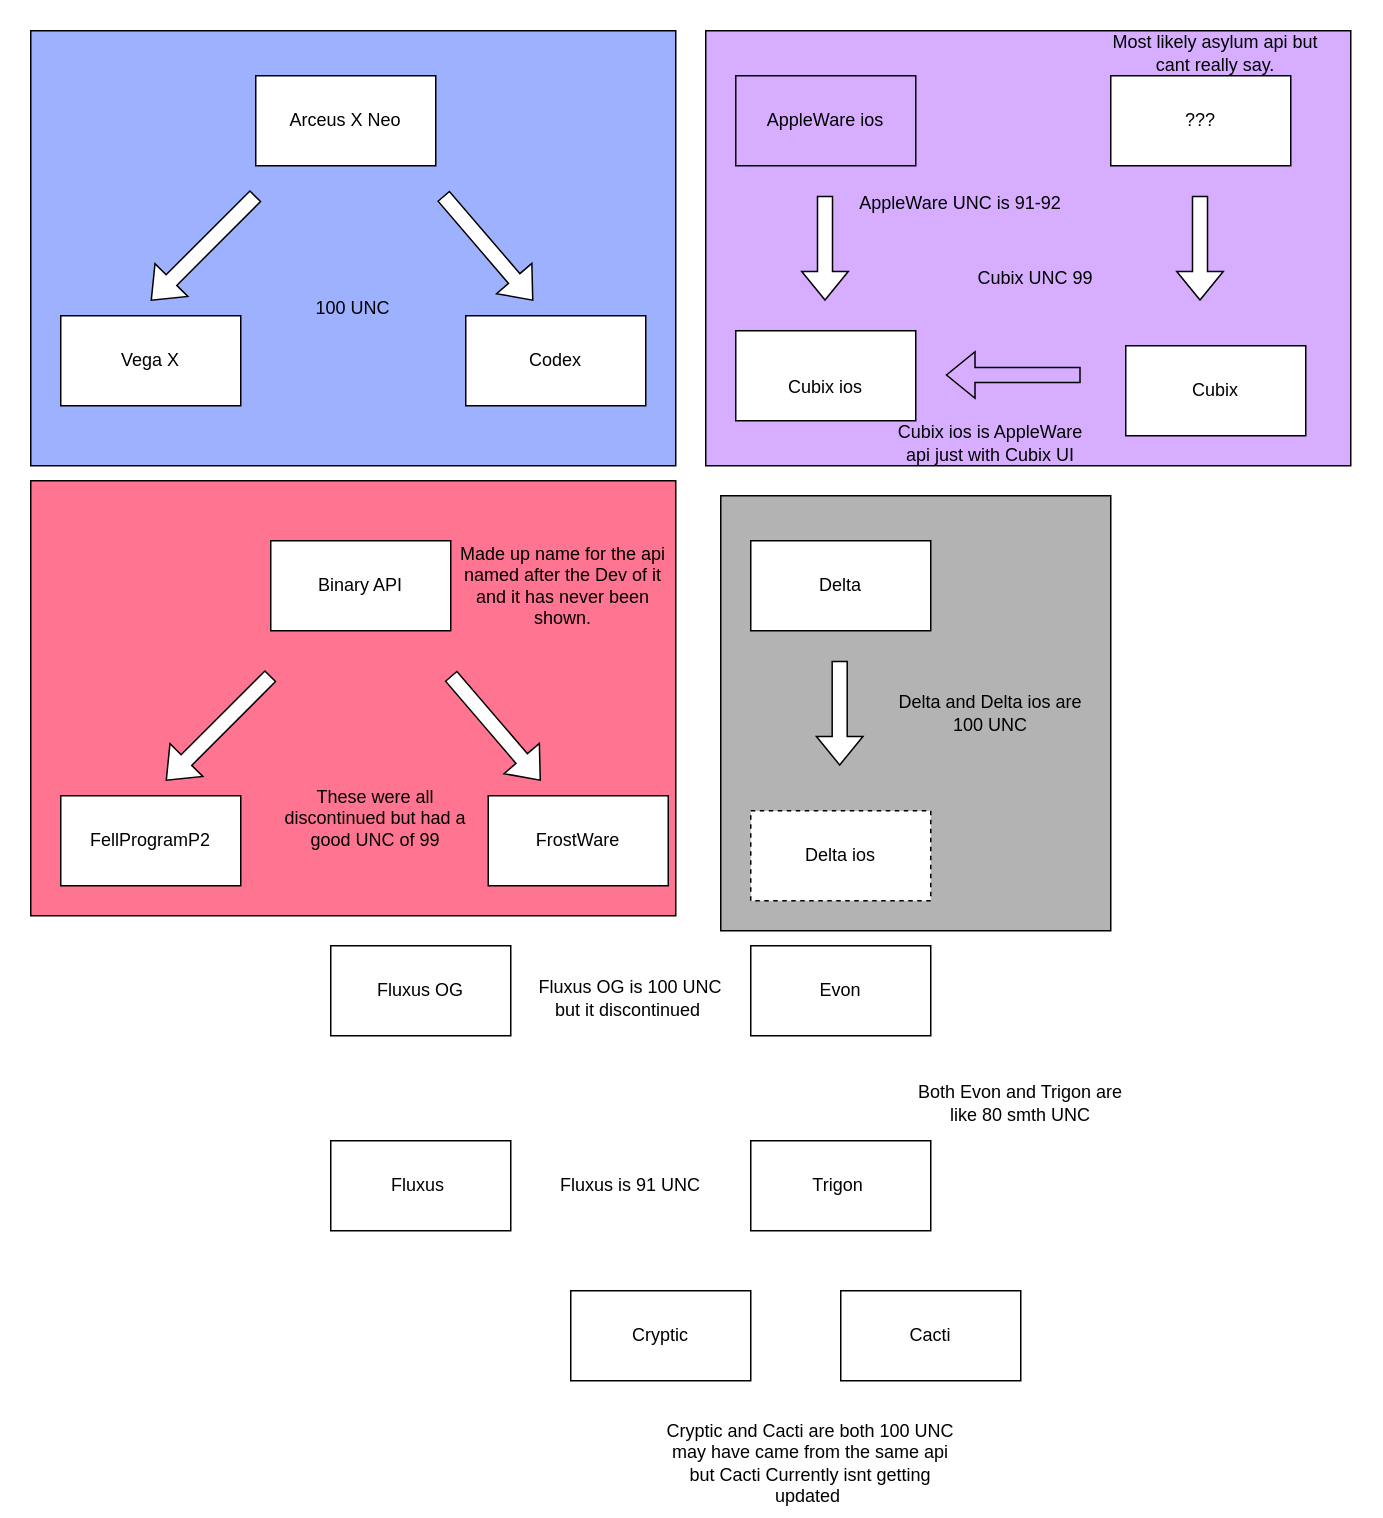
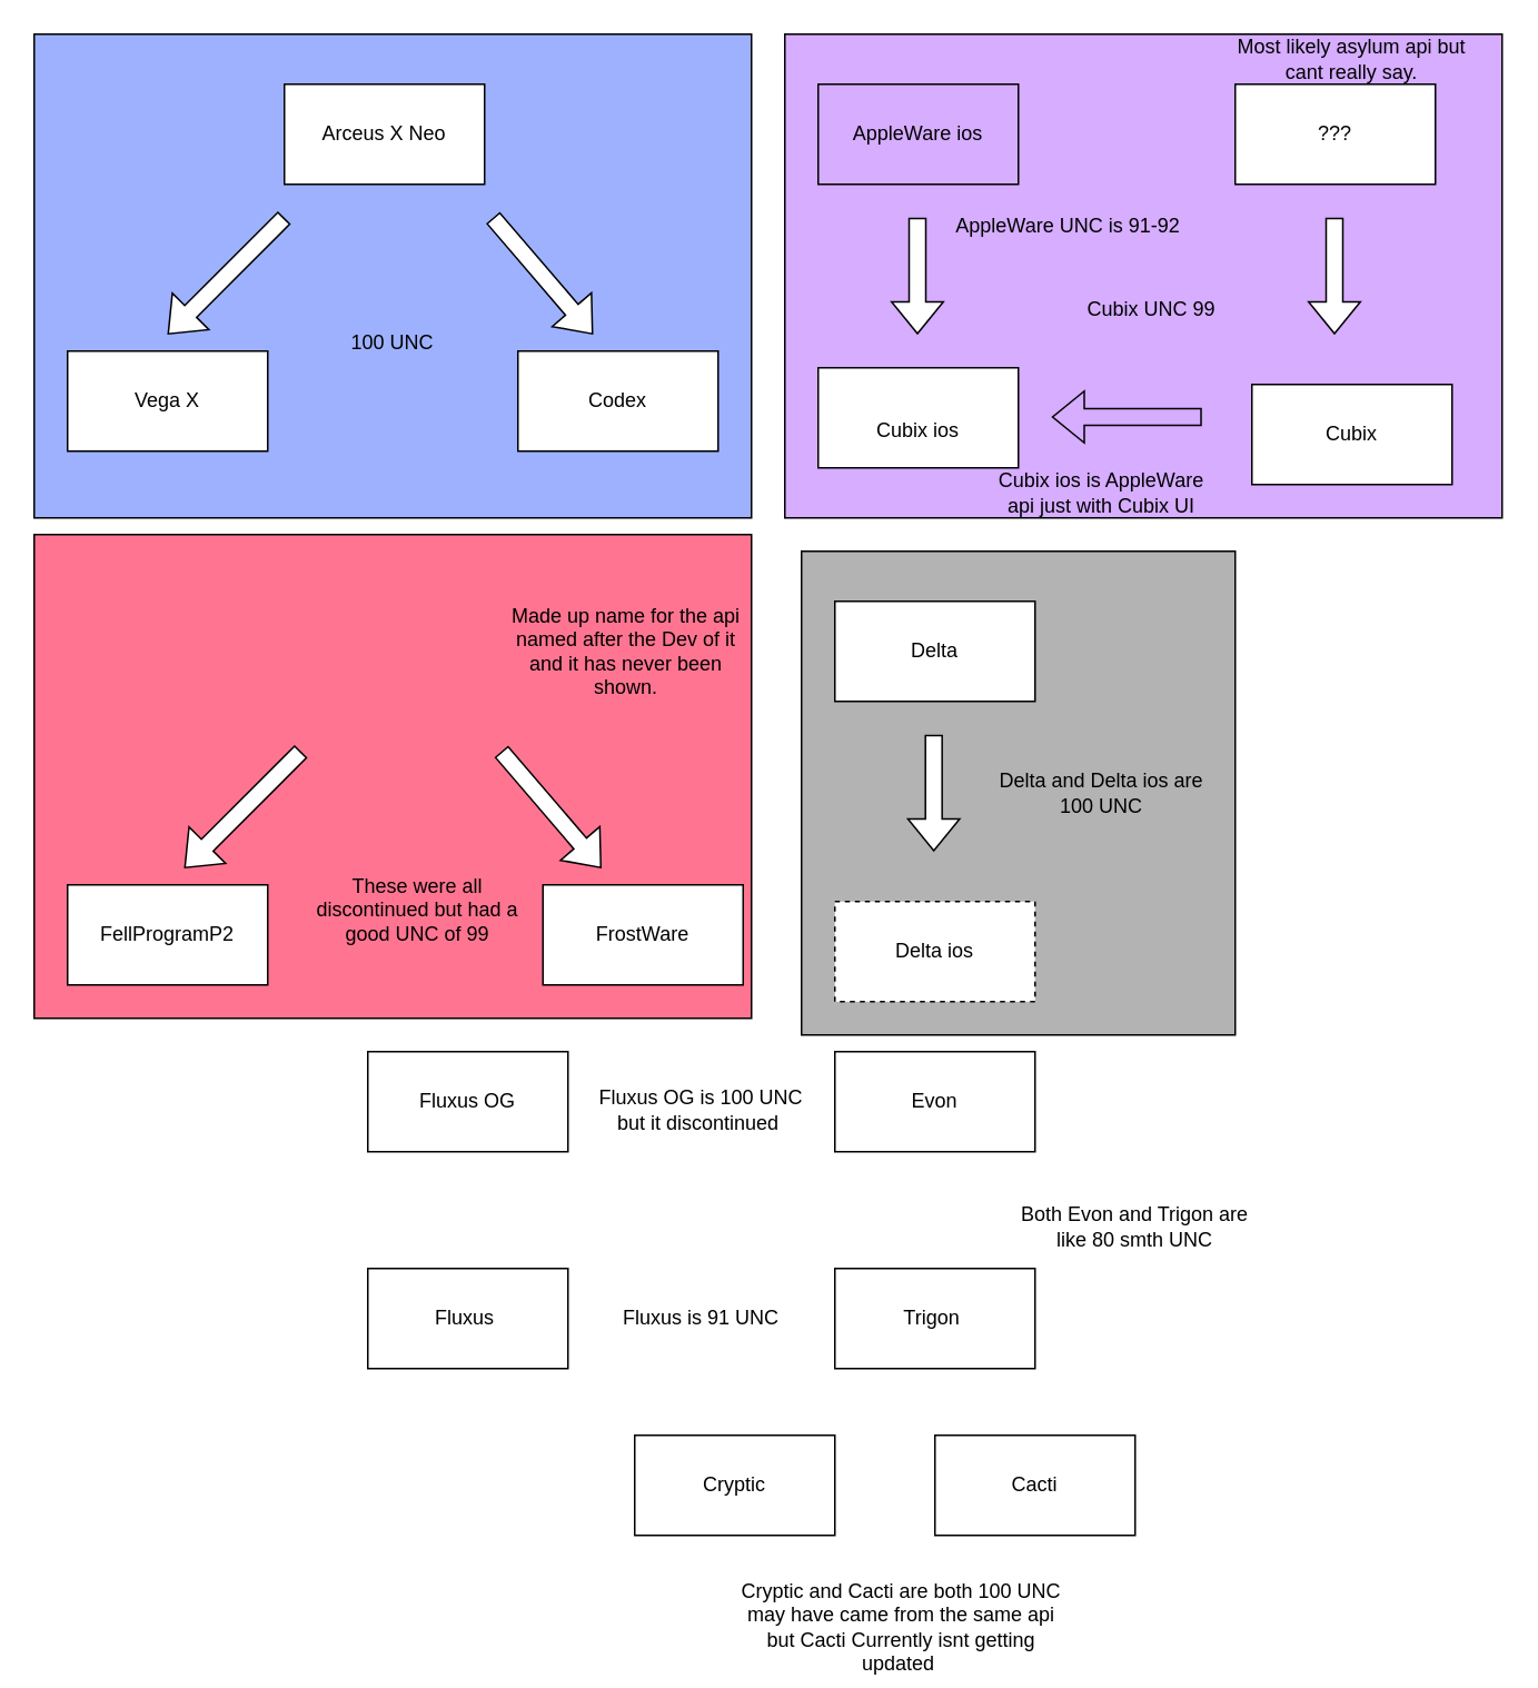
  <mxCell id="0" />
  <mxCell id="1" parent="0" />
  <mxCell id="2" value="" style="rounded=0;whiteSpace=wrap;html=1;fillColor=#B3B3B3;" vertex="1" parent="1"><mxGeometry x="480" y="330" width="260" height="290" as="geometry" /></mxCell>
  <mxCell id="3" value="" style="rounded=0;whiteSpace=wrap;html=1;fillColor=#FF7591;" vertex="1" parent="1"><mxGeometry y="320" width="430" height="290" as="geometry" x="20" /></mxCell>
  <mxCell id="4" value="" style="rounded=0;whiteSpace=wrap;html=1;fillColor=#D6ADFF;" vertex="1" parent="1"><mxGeometry x="470" y="20" width="430" height="290" as="geometry" /></mxCell>
  <mxCell id="5" value="" style="rounded=0;whiteSpace=wrap;html=1;fillColor=#9EB1FF;" vertex="1" parent="1"><mxGeometry y="20" width="430" height="290" as="geometry" x="20" /></mxCell>
  <mxCell id="6" value="Arceus X Neo" style="rounded=0;whiteSpace=wrap;html=1;shadow=0;flipV=0;flipH=0;" vertex="1" parent="1"><mxGeometry x="170" y="50" width="120" height="60" as="geometry" /></mxCell>
  <mxCell id="7" value="" style="shape=flexArrow;endArrow=classic;html=1;rounded=0;shadow=0;fillColor=#FFFFFF;" edge="1" parent="1"><mxGeometry width="50" height="50" relative="1" as="geometry"><mxPoint x="295" y="130" as="sourcePoint" /><mxPoint x="355" y="200" as="targetPoint" /></mxGeometry></mxCell>
  <mxCell id="8" value="Codex" style="rounded=0;whiteSpace=wrap;html=1;shadow=0;flipV=0;flipH=0;" vertex="1" parent="1"><mxGeometry x="310" y="210" width="120" height="60" as="geometry" /></mxCell>
  <mxCell id="9" value="Vega X" style="rounded=0;whiteSpace=wrap;html=1;shadow=0;flipV=0;flipH=0;" vertex="1" parent="1"><mxGeometry x="40" y="210" width="120" height="60" as="geometry" /></mxCell>
  <mxCell id="10" value="" style="shape=flexArrow;endArrow=classic;html=1;rounded=0;fillColor=#FFFFFF;" edge="1" parent="1"><mxGeometry width="50" height="50" relative="1" as="geometry"><mxPoint x="549.5" y="130" as="sourcePoint" /><mxPoint x="549.5" y="200" as="targetPoint" /></mxGeometry></mxCell>
  <mxCell id="11" value="AppleWare ios" style="rounded=0;whiteSpace=wrap;html=1;shadow=0;flipV=0;flipH=0;fillColor=#d6adff;" vertex="1" parent="1"><mxGeometry x="490" y="50" width="120" height="60" as="geometry" /></mxCell>
  <mxCell id="12" value="&lt;br&gt;&lt;div&gt;Cubix ios&lt;/div&gt;" style="rounded=0;whiteSpace=wrap;html=1;shadow=0;flipV=0;flipH=0;" vertex="1" parent="1"><mxGeometry x="490" y="220" width="120" height="60" as="geometry" /></mxCell>
  <mxCell id="13" value="???" style="rounded=0;whiteSpace=wrap;html=1;shadow=0;flipV=0;flipH=0;" vertex="1" parent="1"><mxGeometry x="740" y="50" width="120" height="60" as="geometry" /></mxCell>
  <mxCell id="14" value="" style="shape=flexArrow;endArrow=classic;html=1;rounded=0;fillColor=#FFFFFF;" edge="1" parent="1"><mxGeometry width="50" height="50" relative="1" as="geometry"><mxPoint x="799.5" y="130" as="sourcePoint" /><mxPoint x="799.5" y="200" as="targetPoint" /></mxGeometry></mxCell>
  <mxCell id="15" value="Delta" style="rounded=0;whiteSpace=wrap;html=1;shadow=0;flipV=0;flipH=0;" vertex="1" parent="1"><mxGeometry x="500" y="360" width="120" height="60" as="geometry" /></mxCell>
  <mxCell id="16" value="" style="shape=flexArrow;endArrow=classic;html=1;rounded=0;" edge="1" parent="1"><mxGeometry width="50" height="50" relative="1" as="geometry"><mxPoint x="720" y="249.5" as="sourcePoint" /><mxPoint x="630" y="249.5" as="targetPoint" /></mxGeometry></mxCell>
  <mxCell id="17" value="Made up name for the api named after the Dev of it and it has never been shown." style="text;html=1;align=center;verticalAlign=middle;whiteSpace=wrap;rounded=0;" vertex="1" parent="1"><mxGeometry x="305" y="375" width="140" height="30" as="geometry" /></mxCell>
  <mxCell id="18" value="Most likely asylum api but cant really say." style="text;html=1;align=center;verticalAlign=middle;whiteSpace=wrap;rounded=0;" vertex="1" parent="1"><mxGeometry x="740" y="20" width="140" height="30" as="geometry" /></mxCell>
- <mxCell id="19" value="Binary API" style="rounded=0;whiteSpace=wrap;html=1;shadow=0;flipV=0;flipH=0;" vertex="1" parent="1"><mxGeometry x="180" y="360" width="120" height="60" as="geometry" /></mxCell>
  <mxCell id="20" value="AppleWare UNC is 91-92" style="text;html=1;align=center;verticalAlign=middle;whiteSpace=wrap;rounded=0;" vertex="1" parent="1"><mxGeometry x="570" y="120" width="140" height="30" as="geometry" /></mxCell>
  <mxCell id="21" value="" style="shape=flexArrow;endArrow=classic;html=1;rounded=0;shadow=0;fillColor=#FFFFFF;" edge="1" parent="1"><mxGeometry width="50" height="50" relative="1" as="geometry"><mxPoint x="170" y="130" as="sourcePoint" /><mxPoint x="100" y="200" as="targetPoint" /></mxGeometry></mxCell>
  <mxCell id="22" value="" style="shape=flexArrow;endArrow=classic;html=1;rounded=0;shadow=0;fillColor=#FFFFFF;" edge="1" parent="1"><mxGeometry width="50" height="50" relative="1" as="geometry"><mxPoint x="300" y="450" as="sourcePoint" /><mxPoint x="360" y="520" as="targetPoint" /></mxGeometry></mxCell>
  <mxCell id="23" value="" style="shape=flexArrow;endArrow=classic;html=1;rounded=0;shadow=0;fillColor=#FFFFFF;" edge="1" parent="1"><mxGeometry width="50" height="50" relative="1" as="geometry"><mxPoint x="180" y="450" as="sourcePoint" /><mxPoint x="110" y="520" as="targetPoint" /></mxGeometry></mxCell>
  <mxCell id="24" value="FrostWare" style="rounded=0;whiteSpace=wrap;html=1;shadow=0;flipV=0;flipH=0;" vertex="1" parent="1"><mxGeometry x="325" y="530" width="120" height="60" as="geometry" /></mxCell>
  <mxCell id="25" value="FellProgramP2" style="rounded=0;whiteSpace=wrap;html=1;shadow=0;flipV=0;flipH=0;" vertex="1" parent="1"><mxGeometry x="40" y="530" width="120" height="60" as="geometry" /></mxCell>
  <mxCell id="26" value="These were all discontinued but had a good UNC of 99" style="text;html=1;align=center;verticalAlign=middle;whiteSpace=wrap;rounded=0;" vertex="1" parent="1"><mxGeometry x="180" y="530" width="140" height="30" as="geometry" /></mxCell>
  <mxCell id="27" value="100 UNC" style="text;html=1;align=center;verticalAlign=middle;whiteSpace=wrap;rounded=0;" vertex="1" parent="1"><mxGeometry x="165" y="190" width="140" height="30" as="geometry" /></mxCell>
  <mxCell id="28" value="Cubix ios is AppleWare api just with Cubix UI" style="text;html=1;align=center;verticalAlign=middle;whiteSpace=wrap;rounded=0;" vertex="1" parent="1"><mxGeometry x="590" y="280" width="140" height="30" as="geometry" /></mxCell>
  <mxCell id="29" value="Cubix UNC 99" style="text;html=1;align=center;verticalAlign=middle;whiteSpace=wrap;rounded=0;" vertex="1" parent="1"><mxGeometry x="620" y="170" width="140" height="30" as="geometry" /></mxCell>
  <mxCell id="30" value="Cubix" style="rounded=0;whiteSpace=wrap;html=1;shadow=0;flipV=0;flipH=0;" vertex="1" parent="1"><mxGeometry x="750" y="230" width="120" height="60" as="geometry" /></mxCell>
  <mxCell id="31" value="" style="shape=flexArrow;endArrow=classic;html=1;rounded=0;fillColor=#FFFFFF;" edge="1" parent="1"><mxGeometry width="50" height="50" relative="1" as="geometry"><mxPoint x="559.29" y="440" as="sourcePoint" /><mxPoint x="559.29" y="510" as="targetPoint" /></mxGeometry></mxCell>
  <mxCell id="32" value="Evon" style="rounded=0;whiteSpace=wrap;html=1;shadow=0;flipV=0;flipH=0;" vertex="1" parent="1"><mxGeometry x="500" y="630" width="120" height="60" as="geometry" /></mxCell>
  <mxCell id="33" value="Delta and Delta ios are 100 UNC" style="text;html=1;align=center;verticalAlign=middle;whiteSpace=wrap;rounded=0;" vertex="1" parent="1"><mxGeometry x="590" y="460" width="140" height="30" as="geometry" /></mxCell>
  <mxCell id="34" value="Fluxus OG" style="rounded=0;whiteSpace=wrap;html=1;shadow=0;flipV=0;flipH=0;" vertex="1" parent="1"><mxGeometry x="220" y="630" width="120" height="60" as="geometry" /></mxCell>
  <mxCell id="35" value="Fluxus OG is 100 UNC but it discontinued&amp;nbsp;" style="text;html=1;align=center;verticalAlign=middle;whiteSpace=wrap;rounded=0;" vertex="1" parent="1"><mxGeometry x="350" y="650" width="140" height="30" as="geometry" /></mxCell>
  <mxCell id="36" value="Fluxus&amp;nbsp;" style="rounded=0;whiteSpace=wrap;html=1;shadow=0;flipV=0;flipH=0;" vertex="1" parent="1"><mxGeometry x="220" y="760" width="120" height="60" as="geometry" /></mxCell>
  <mxCell id="37" value="Fluxus is 91 UNC" style="text;html=1;align=center;verticalAlign=middle;whiteSpace=wrap;rounded=0;" vertex="1" parent="1"><mxGeometry x="350" y="775" width="140" height="30" as="geometry" /></mxCell>
  <mxCell id="38" value="Delta ios" style="rounded=0;whiteSpace=wrap;html=1;shadow=0;flipV=0;flipH=0;dashed=1;" vertex="1" parent="1"><mxGeometry x="500" y="540" width="120" height="60" as="geometry" /></mxCell>
  <mxCell id="39" value="Trigon&amp;nbsp;" style="rounded=0;whiteSpace=wrap;html=1;shadow=0;flipV=0;flipH=0;" vertex="1" parent="1"><mxGeometry x="500" y="760" width="120" height="60" as="geometry" /></mxCell>
  <mxCell id="40" value="Cryptic and Cacti are both 100 UNC may have came from the same api but Cacti Currently isnt getting updated&amp;nbsp;" style="text;html=1;align=center;verticalAlign=middle;whiteSpace=wrap;rounded=0;" vertex="1" parent="1"><mxGeometry x="440" y="960" width="200" height="30" as="geometry" /></mxCell>
  <mxCell id="41" value="Cryptic" style="rounded=0;whiteSpace=wrap;html=1;shadow=0;flipV=0;flipH=0;" vertex="1" parent="1"><mxGeometry x="380" y="860" width="120" height="60" as="geometry" /></mxCell>
  <mxCell id="42" value="Cacti" style="rounded=0;whiteSpace=wrap;html=1;shadow=0;flipV=0;flipH=0;" vertex="1" parent="1"><mxGeometry x="560" y="860" width="120" height="60" as="geometry" /></mxCell>
  <mxCell id="43" value="Both Evon and Trigon are like 80 smth UNC" style="text;html=1;align=center;verticalAlign=middle;whiteSpace=wrap;rounded=0;" vertex="1" parent="1"><mxGeometry x="610" y="720" width="140" height="30" as="geometry" /></mxCell>
